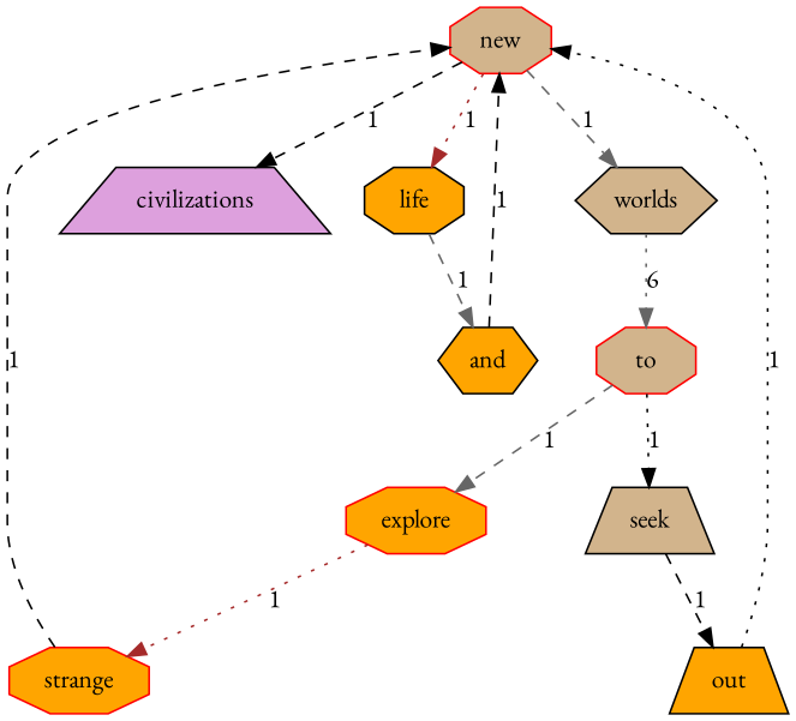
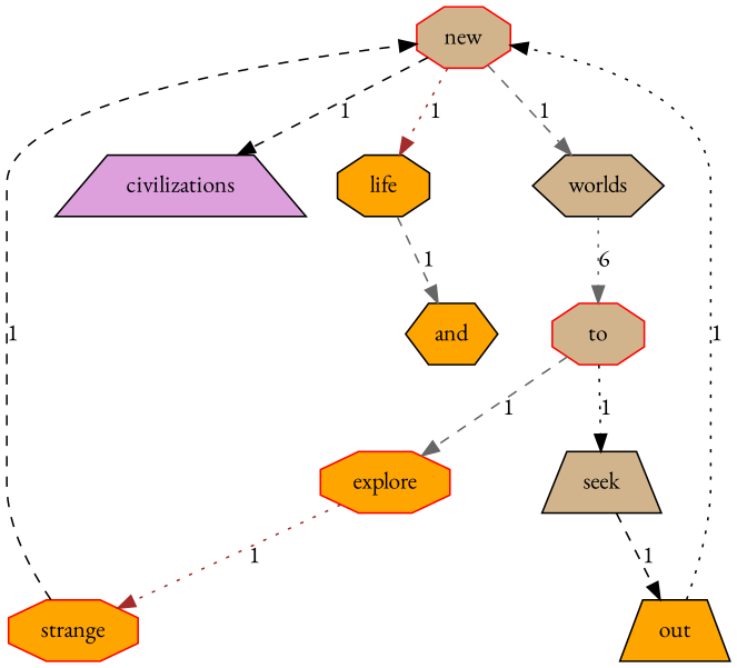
  digraph {
    fontname="EB Garamond"
    node [fillcolor=orange fontname="EB Garamond" shape=octagon style=filled]
    edge [color=black fontname="EB Garamond" style=dashed]
    new [color=red fillcolor=tan]
    worlds [fillcolor=tan shape=hexagon]
    civilizations [fillcolor=plum shape=trapezium]
    life
    to [color=red fillcolor=tan]
    and [shape=hexagon]
    explore [color=red]
    seek [fillcolor=tan shape=trapezium]
    strange [color=red]
    out [shape=trapezium]
    new -> worlds [color=gray40 label=1]
    new -> civilizations [label=1]
    new -> life [color=brown label=1 style=dotted]
    worlds -> to [color=gray40 label=6 style=dotted]
    life -> and [color=gray40 label=1]
    to -> explore [color=gray40 label=1]
    to -> seek [label=1 style=dotted]
-   and -> new [label=1]
    explore -> strange [color=brown label=1 style=dotted]
    seek -> out [label=1]
    strange -> new [label=1]
    out -> new [label=1 style=dotted]
  }
